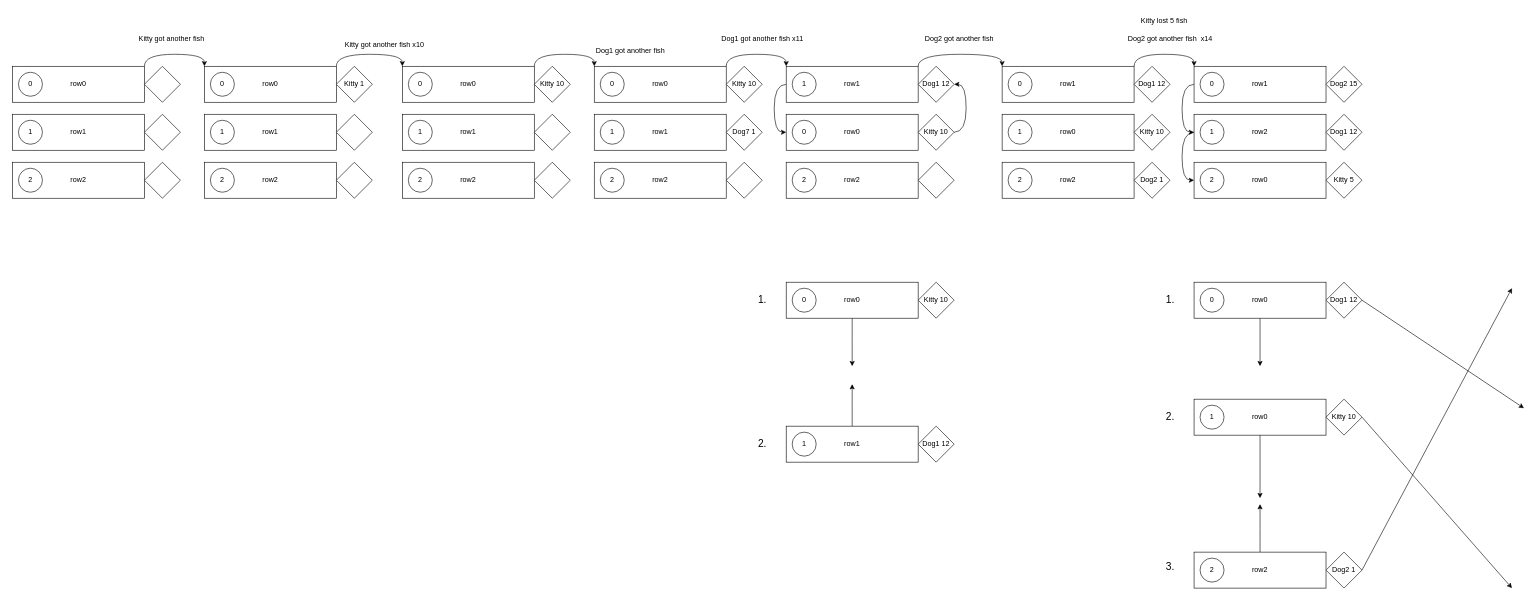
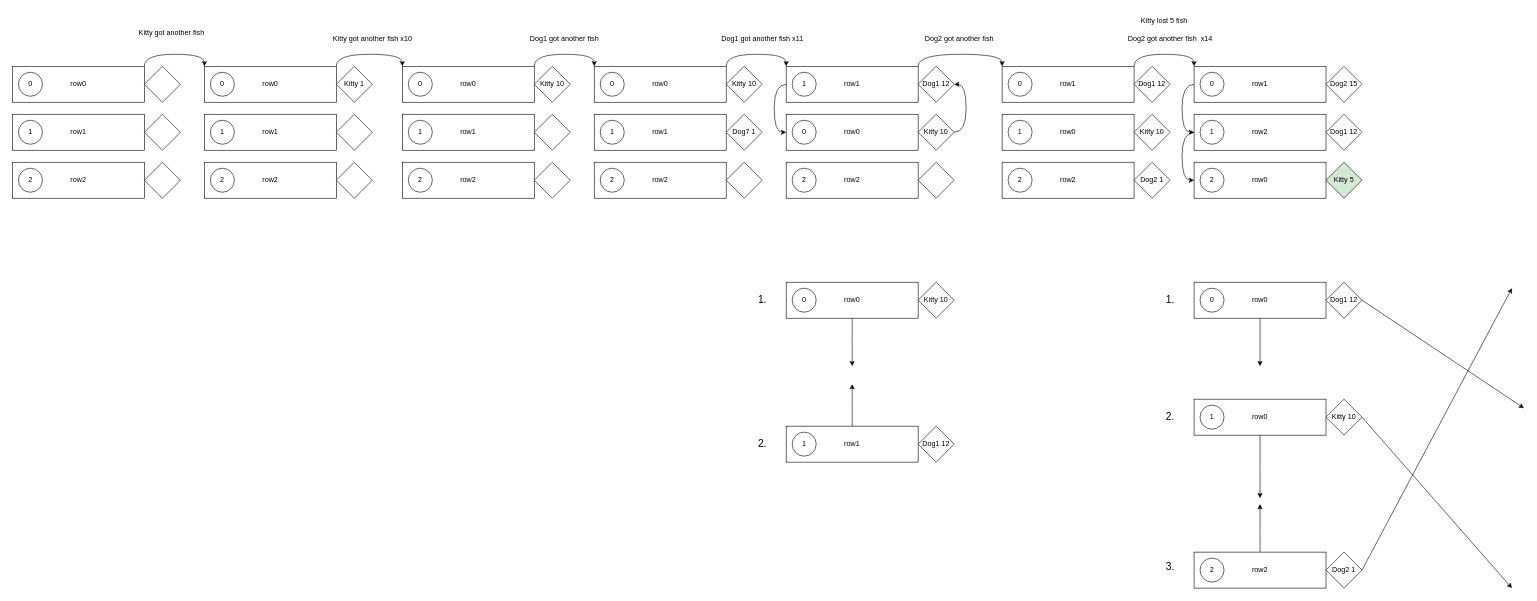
  <mxCell id="0" />
  <mxCell id="1" parent="0" />
  <mxCell id="2" style="edgeStyle=orthogonalEdgeStyle;orthogonalLoop=1;jettySize=auto;html=1;exitX=1;exitY=0;exitDx=0;exitDy=0;entryX=0;entryY=0;entryDx=0;entryDy=0;curved=1;" parent="1" source="3" target="13" edge="1"><mxGeometry relative="1" as="geometry" /></mxCell>
  <mxCell id="3" value="row0" style="rounded=0;whiteSpace=wrap;html=1;" parent="1" vertex="1"><mxGeometry x="20" y="110" width="220" height="60" as="geometry" /></mxCell>
  <mxCell id="4" value="row1" style="rounded=0;whiteSpace=wrap;html=1;" parent="1" vertex="1"><mxGeometry x="20" y="190" width="220" height="60" as="geometry" /></mxCell>
  <mxCell id="5" value="row2" style="rounded=0;whiteSpace=wrap;html=1;" parent="1" vertex="1"><mxGeometry x="20" y="270" width="220" height="60" as="geometry" /></mxCell>
  <mxCell id="6" value="0" style="ellipse;whiteSpace=wrap;html=1;aspect=fixed;" parent="1" vertex="1"><mxGeometry x="30" y="120" width="40" height="40" as="geometry" /></mxCell>
  <mxCell id="7" value="1" style="ellipse;whiteSpace=wrap;html=1;aspect=fixed;" parent="1" vertex="1"><mxGeometry x="30" y="200" width="40" height="40" as="geometry" /></mxCell>
  <mxCell id="8" value="2" style="ellipse;whiteSpace=wrap;html=1;aspect=fixed;" parent="1" vertex="1"><mxGeometry x="30" y="280" width="40" height="40" as="geometry" /></mxCell>
  <mxCell id="9" value="" style="rhombus;whiteSpace=wrap;html=1;" parent="1" vertex="1"><mxGeometry x="240" y="110" width="60" height="60" as="geometry" /></mxCell>
  <mxCell id="10" value="" style="rhombus;whiteSpace=wrap;html=1;" parent="1" vertex="1"><mxGeometry x="240" y="190" width="60" height="60" as="geometry" /></mxCell>
  <mxCell id="11" value="" style="rhombus;whiteSpace=wrap;html=1;" parent="1" vertex="1"><mxGeometry x="240" y="270" width="60" height="60" as="geometry" /></mxCell>
  <mxCell id="12" style="edgeStyle=orthogonalEdgeStyle;orthogonalLoop=1;jettySize=auto;html=1;exitX=1;exitY=0;exitDx=0;exitDy=0;entryX=0;entryY=0;entryDx=0;entryDy=0;curved=1;" parent="1" source="13" target="24" edge="1"><mxGeometry relative="1" as="geometry" /></mxCell>
  <mxCell id="13" value="row0" style="rounded=0;whiteSpace=wrap;html=1;" parent="1" vertex="1"><mxGeometry x="340" y="110" width="220" height="60" as="geometry" /></mxCell>
  <mxCell id="14" value="row1" style="rounded=0;whiteSpace=wrap;html=1;" parent="1" vertex="1"><mxGeometry x="340" y="190" width="220" height="60" as="geometry" /></mxCell>
  <mxCell id="15" value="row2" style="rounded=0;whiteSpace=wrap;html=1;" parent="1" vertex="1"><mxGeometry x="340" y="270" width="220" height="60" as="geometry" /></mxCell>
  <mxCell id="16" value="0" style="ellipse;whiteSpace=wrap;html=1;aspect=fixed;" parent="1" vertex="1"><mxGeometry x="350" y="120" width="40" height="40" as="geometry" /></mxCell>
  <mxCell id="17" value="1" style="ellipse;whiteSpace=wrap;html=1;aspect=fixed;" parent="1" vertex="1"><mxGeometry x="350" y="200" width="40" height="40" as="geometry" /></mxCell>
  <mxCell id="18" value="2" style="ellipse;whiteSpace=wrap;html=1;aspect=fixed;" parent="1" vertex="1"><mxGeometry x="350" y="280" width="40" height="40" as="geometry" /></mxCell>
  <mxCell id="19" value="Kitty 1" style="rhombus;whiteSpace=wrap;html=1;" parent="1" vertex="1"><mxGeometry x="560" y="110" width="60" height="60" as="geometry" /></mxCell>
  <mxCell id="20" value="" style="rhombus;whiteSpace=wrap;html=1;" parent="1" vertex="1"><mxGeometry x="560" y="190" width="60" height="60" as="geometry" /></mxCell>
  <mxCell id="21" value="" style="rhombus;whiteSpace=wrap;html=1;" parent="1" vertex="1"><mxGeometry x="560" y="270" width="60" height="60" as="geometry" /></mxCell>
- <mxCell id="22" value="Kitty got another fish" style="text;html=1;align=center;verticalAlign=middle;resizable=0;points=[];autosize=1;strokeColor=none;fillColor=none;" parent="1" vertex="1"><mxGeometry x="220" y="50" width="130" height="30" as="geometry" /></mxCell>
+ <mxCell id="22" value="Kitty got another fish" style="text;html=1;align=center;verticalAlign=middle;resizable=0;points=[];autosize=1;strokeColor=none;fillColor=none;" parent="1" vertex="1"><mxGeometry x="220" y="40" width="130" height="30" as="geometry" /></mxCell>
  <mxCell id="23" style="edgeStyle=orthogonalEdgeStyle;orthogonalLoop=1;jettySize=auto;html=1;exitX=1;exitY=0;exitDx=0;exitDy=0;entryX=0;entryY=0;entryDx=0;entryDy=0;curved=1;" parent="1" source="24" target="35" edge="1"><mxGeometry relative="1" as="geometry" /></mxCell>
  <mxCell id="24" value="row0" style="rounded=0;whiteSpace=wrap;html=1;" parent="1" vertex="1"><mxGeometry x="670" y="110" width="220" height="60" as="geometry" /></mxCell>
  <mxCell id="25" value="row1" style="rounded=0;whiteSpace=wrap;html=1;" parent="1" vertex="1"><mxGeometry x="670" y="190" width="220" height="60" as="geometry" /></mxCell>
  <mxCell id="26" value="row2" style="rounded=0;whiteSpace=wrap;html=1;" parent="1" vertex="1"><mxGeometry x="670" y="270" width="220" height="60" as="geometry" /></mxCell>
  <mxCell id="27" value="0" style="ellipse;whiteSpace=wrap;html=1;aspect=fixed;" parent="1" vertex="1"><mxGeometry x="680" y="120" width="40" height="40" as="geometry" /></mxCell>
  <mxCell id="28" value="1" style="ellipse;whiteSpace=wrap;html=1;aspect=fixed;" parent="1" vertex="1"><mxGeometry x="680" y="200" width="40" height="40" as="geometry" /></mxCell>
  <mxCell id="29" value="2" style="ellipse;whiteSpace=wrap;html=1;aspect=fixed;" parent="1" vertex="1"><mxGeometry x="680" y="280" width="40" height="40" as="geometry" /></mxCell>
  <mxCell id="30" value="Kitty 10" style="rhombus;whiteSpace=wrap;html=1;" parent="1" vertex="1"><mxGeometry x="890" y="110" width="60" height="60" as="geometry" /></mxCell>
  <mxCell id="31" value="" style="rhombus;whiteSpace=wrap;html=1;" parent="1" vertex="1"><mxGeometry x="890" y="190" width="60" height="60" as="geometry" /></mxCell>
  <mxCell id="32" value="" style="rhombus;whiteSpace=wrap;html=1;" parent="1" vertex="1"><mxGeometry x="890" y="270" width="60" height="60" as="geometry" /></mxCell>
- <mxCell id="33" value="Kitty got another fish x10" style="text;html=1;align=center;verticalAlign=middle;resizable=0;points=[];autosize=1;strokeColor=none;fillColor=none;" parent="1" vertex="1"><mxGeometry x="560" y="60" width="160" height="30" as="geometry" /></mxCell>
+ <mxCell id="33" value="Kitty got another fish x10" style="text;html=1;align=center;verticalAlign=middle;resizable=0;points=[];autosize=1;strokeColor=none;fillColor=none;" parent="1" vertex="1"><mxGeometry x="540" y="50" width="160" height="30" as="geometry" /></mxCell>
  <mxCell id="34" style="edgeStyle=orthogonalEdgeStyle;orthogonalLoop=1;jettySize=auto;html=1;exitX=1;exitY=0;exitDx=0;exitDy=0;entryX=0;entryY=0;entryDx=0;entryDy=0;curved=1;" parent="1" source="35" target="48" edge="1"><mxGeometry relative="1" as="geometry" /></mxCell>
  <mxCell id="35" value="row0" style="rounded=0;whiteSpace=wrap;html=1;" parent="1" vertex="1"><mxGeometry x="990" y="110" width="220" height="60" as="geometry" /></mxCell>
  <mxCell id="36" value="row1" style="rounded=0;whiteSpace=wrap;html=1;" parent="1" vertex="1"><mxGeometry x="990" y="190" width="220" height="60" as="geometry" /></mxCell>
  <mxCell id="37" value="row2" style="rounded=0;whiteSpace=wrap;html=1;" parent="1" vertex="1"><mxGeometry x="990" y="270" width="220" height="60" as="geometry" /></mxCell>
  <mxCell id="38" value="0" style="ellipse;whiteSpace=wrap;html=1;aspect=fixed;" parent="1" vertex="1"><mxGeometry x="1000" y="120" width="40" height="40" as="geometry" /></mxCell>
  <mxCell id="39" value="1" style="ellipse;whiteSpace=wrap;html=1;aspect=fixed;" parent="1" vertex="1"><mxGeometry x="1000" y="200" width="40" height="40" as="geometry" /></mxCell>
  <mxCell id="40" value="2" style="ellipse;whiteSpace=wrap;html=1;aspect=fixed;" parent="1" vertex="1"><mxGeometry x="1000" y="280" width="40" height="40" as="geometry" /></mxCell>
  <mxCell id="41" value="Kitty 10" style="rhombus;whiteSpace=wrap;html=1;" parent="1" vertex="1"><mxGeometry x="1210" y="110" width="60" height="60" as="geometry" /></mxCell>
  <mxCell id="42" value="Dog7 1" style="rhombus;whiteSpace=wrap;html=1;" parent="1" vertex="1"><mxGeometry x="1210" y="190" width="60" height="60" as="geometry" /></mxCell>
  <mxCell id="43" value="" style="rhombus;whiteSpace=wrap;html=1;" parent="1" vertex="1"><mxGeometry x="1210" y="270" width="60" height="60" as="geometry" /></mxCell>
- <mxCell id="44" value="Dog1 got another fish" style="text;html=1;align=center;verticalAlign=middle;resizable=0;points=[];autosize=1;strokeColor=none;fillColor=none;" parent="1" vertex="1"><mxGeometry x="980" y="70" width="140" height="30" as="geometry" /></mxCell>
+ <mxCell id="44" value="Dog1 got another fish" style="text;html=1;align=center;verticalAlign=middle;resizable=0;points=[];autosize=1;strokeColor=none;fillColor=none;" parent="1" vertex="1"><mxGeometry x="870" y="50" width="140" height="30" as="geometry" /></mxCell>
  <mxCell id="45" value="row0" style="rounded=0;whiteSpace=wrap;html=1;" parent="1" vertex="1"><mxGeometry x="1310" y="190" width="220" height="60" as="geometry" /></mxCell>
  <mxCell id="46" style="edgeStyle=orthogonalEdgeStyle;orthogonalLoop=1;jettySize=auto;html=1;exitX=0;exitY=0.5;exitDx=0;exitDy=0;entryX=0;entryY=0.5;entryDx=0;entryDy=0;curved=1;" parent="1" source="48" target="45" edge="1"><mxGeometry relative="1" as="geometry" /></mxCell>
  <mxCell id="47" style="edgeStyle=orthogonalEdgeStyle;orthogonalLoop=1;jettySize=auto;html=1;exitX=1;exitY=0;exitDx=0;exitDy=0;entryX=0;entryY=0;entryDx=0;entryDy=0;curved=1;" edge="1" parent="1" source="48" target="70"><mxGeometry relative="1" as="geometry" /></mxCell>
  <mxCell id="48" value="row1" style="rounded=0;whiteSpace=wrap;html=1;" parent="1" vertex="1"><mxGeometry x="1310" y="110" width="220" height="60" as="geometry" /></mxCell>
  <mxCell id="49" value="row2" style="rounded=0;whiteSpace=wrap;html=1;" parent="1" vertex="1"><mxGeometry x="1310" y="270" width="220" height="60" as="geometry" /></mxCell>
  <mxCell id="50" value="0" style="ellipse;whiteSpace=wrap;html=1;aspect=fixed;" parent="1" vertex="1"><mxGeometry x="1320" y="200" width="40" height="40" as="geometry" /></mxCell>
  <mxCell id="51" value="1" style="ellipse;whiteSpace=wrap;html=1;aspect=fixed;" parent="1" vertex="1"><mxGeometry x="1320" y="120" width="40" height="40" as="geometry" /></mxCell>
  <mxCell id="52" value="2" style="ellipse;whiteSpace=wrap;html=1;aspect=fixed;" parent="1" vertex="1"><mxGeometry x="1320" y="280" width="40" height="40" as="geometry" /></mxCell>
  <mxCell id="53" style="edgeStyle=orthogonalEdgeStyle;orthogonalLoop=1;jettySize=auto;html=1;exitX=1;exitY=0.5;exitDx=0;exitDy=0;entryX=1;entryY=0.5;entryDx=0;entryDy=0;curved=1;" parent="1" source="54" target="55" edge="1"><mxGeometry relative="1" as="geometry" /></mxCell>
  <mxCell id="54" value="Kitty 10" style="rhombus;whiteSpace=wrap;html=1;" parent="1" vertex="1"><mxGeometry x="1530" y="190" width="60" height="60" as="geometry" /></mxCell>
  <mxCell id="55" value="Dog1 12" style="rhombus;whiteSpace=wrap;html=1;" parent="1" vertex="1"><mxGeometry x="1530" y="110" width="60" height="60" as="geometry" /></mxCell>
  <mxCell id="56" value="" style="rhombus;whiteSpace=wrap;html=1;" parent="1" vertex="1"><mxGeometry x="1530" y="270" width="60" height="60" as="geometry" /></mxCell>
  <mxCell id="57" value="Dog1 got another fish x11" style="text;html=1;align=center;verticalAlign=middle;resizable=0;points=[];autosize=1;strokeColor=none;fillColor=none;" parent="1" vertex="1"><mxGeometry x="1190" y="50" width="160" height="30" as="geometry" /></mxCell>
  <mxCell id="58" style="edgeStyle=orthogonalEdgeStyle;rounded=0;orthogonalLoop=1;jettySize=auto;html=1;exitX=0.5;exitY=1;exitDx=0;exitDy=0;" edge="1" parent="1" source="59"><mxGeometry relative="1" as="geometry"><mxPoint x="1420" y="610" as="targetPoint" /></mxGeometry></mxCell>
  <mxCell id="59" value="row0" style="rounded=0;whiteSpace=wrap;html=1;" vertex="1" parent="1"><mxGeometry x="1310" y="470" width="220" height="60" as="geometry" /></mxCell>
  <mxCell id="60" value="0" style="ellipse;whiteSpace=wrap;html=1;aspect=fixed;" vertex="1" parent="1"><mxGeometry x="1320" y="480" width="40" height="40" as="geometry" /></mxCell>
  <mxCell id="61" value="Kitty 10" style="rhombus;whiteSpace=wrap;html=1;" vertex="1" parent="1"><mxGeometry x="1530" y="470" width="60" height="60" as="geometry" /></mxCell>
  <mxCell id="62" style="edgeStyle=orthogonalEdgeStyle;rounded=0;orthogonalLoop=1;jettySize=auto;html=1;exitX=0.5;exitY=0;exitDx=0;exitDy=0;" edge="1" parent="1" source="63"><mxGeometry relative="1" as="geometry"><mxPoint x="1420" y="640" as="targetPoint" /></mxGeometry></mxCell>
  <mxCell id="63" value="row1" style="rounded=0;whiteSpace=wrap;html=1;" vertex="1" parent="1"><mxGeometry x="1310" y="710" width="220" height="60" as="geometry" /></mxCell>
  <mxCell id="64" value="1" style="ellipse;whiteSpace=wrap;html=1;aspect=fixed;" vertex="1" parent="1"><mxGeometry x="1320" y="720" width="40" height="40" as="geometry" /></mxCell>
  <mxCell id="65" value="Dog1 12" style="rhombus;whiteSpace=wrap;html=1;" vertex="1" parent="1"><mxGeometry x="1530" y="710" width="60" height="60" as="geometry" /></mxCell>
  <mxCell id="66" value="&lt;font style=&quot;font-size: 17px;&quot;&gt;1.&lt;/font&gt;" style="text;html=1;align=center;verticalAlign=middle;resizable=0;points=[];autosize=1;strokeColor=none;fillColor=none;" vertex="1" parent="1"><mxGeometry x="1250" y="485" width="40" height="30" as="geometry" /></mxCell>
  <mxCell id="67" value="&lt;font style=&quot;font-size: 17px;&quot;&gt;2.&lt;/font&gt;" style="text;html=1;align=center;verticalAlign=middle;resizable=0;points=[];autosize=1;strokeColor=none;fillColor=none;" vertex="1" parent="1"><mxGeometry x="1250" y="725" width="40" height="30" as="geometry" /></mxCell>
  <mxCell id="68" value="row0" style="rounded=0;whiteSpace=wrap;html=1;" vertex="1" parent="1"><mxGeometry x="1670" y="190" width="220" height="60" as="geometry" /></mxCell>
  <mxCell id="69" style="edgeStyle=orthogonalEdgeStyle;orthogonalLoop=1;jettySize=auto;html=1;exitX=1;exitY=0;exitDx=0;exitDy=0;entryX=0;entryY=0;entryDx=0;entryDy=0;curved=1;" edge="1" parent="1" source="70" target="81"><mxGeometry relative="1" as="geometry" /></mxCell>
  <mxCell id="70" value="row1" style="rounded=0;whiteSpace=wrap;html=1;" vertex="1" parent="1"><mxGeometry x="1670" y="110" width="220" height="60" as="geometry" /></mxCell>
  <mxCell id="71" value="row2" style="rounded=0;whiteSpace=wrap;html=1;" vertex="1" parent="1"><mxGeometry x="1670" y="270" width="220" height="60" as="geometry" /></mxCell>
  <mxCell id="72" value="1" style="ellipse;whiteSpace=wrap;html=1;aspect=fixed;" vertex="1" parent="1"><mxGeometry x="1680" y="200" width="40" height="40" as="geometry" /></mxCell>
  <mxCell id="73" value="0" style="ellipse;whiteSpace=wrap;html=1;aspect=fixed;" vertex="1" parent="1"><mxGeometry x="1680" y="120" width="40" height="40" as="geometry" /></mxCell>
  <mxCell id="74" value="2" style="ellipse;whiteSpace=wrap;html=1;aspect=fixed;" vertex="1" parent="1"><mxGeometry x="1680" y="280" width="40" height="40" as="geometry" /></mxCell>
  <mxCell id="75" value="Kitty 10" style="rhombus;whiteSpace=wrap;html=1;" vertex="1" parent="1"><mxGeometry x="1890" y="190" width="60" height="60" as="geometry" /></mxCell>
  <mxCell id="76" value="Dog1 12" style="rhombus;whiteSpace=wrap;html=1;" vertex="1" parent="1"><mxGeometry x="1890" y="110" width="60" height="60" as="geometry" /></mxCell>
  <mxCell id="77" value="Dog2 1" style="rhombus;whiteSpace=wrap;html=1;" vertex="1" parent="1"><mxGeometry x="1890" y="270" width="60" height="60" as="geometry" /></mxCell>
  <mxCell id="78" value="Dog2 got another fish&amp;nbsp;" style="text;html=1;align=center;verticalAlign=middle;resizable=0;points=[];autosize=1;strokeColor=none;fillColor=none;" vertex="1" parent="1"><mxGeometry x="1530" y="50" width="140" height="30" as="geometry" /></mxCell>
  <mxCell id="79" value="row0" style="rounded=0;whiteSpace=wrap;html=1;" vertex="1" parent="1"><mxGeometry x="1990" y="270" width="220" height="60" as="geometry" /></mxCell>
  <mxCell id="80" style="edgeStyle=orthogonalEdgeStyle;orthogonalLoop=1;jettySize=auto;html=1;exitX=0;exitY=0.5;exitDx=0;exitDy=0;entryX=0;entryY=0.5;entryDx=0;entryDy=0;curved=1;" edge="1" parent="1" source="81" target="83"><mxGeometry relative="1" as="geometry" /></mxCell>
  <mxCell id="81" value="row1" style="rounded=0;whiteSpace=wrap;html=1;" vertex="1" parent="1"><mxGeometry x="1990" y="110" width="220" height="60" as="geometry" /></mxCell>
  <mxCell id="82" style="edgeStyle=orthogonalEdgeStyle;orthogonalLoop=1;jettySize=auto;html=1;exitX=0;exitY=0.5;exitDx=0;exitDy=0;entryX=0;entryY=0.5;entryDx=0;entryDy=0;curved=1;" edge="1" parent="1" source="83" target="79"><mxGeometry relative="1" as="geometry" /></mxCell>
  <mxCell id="83" value="row2" style="rounded=0;whiteSpace=wrap;html=1;" vertex="1" parent="1"><mxGeometry x="1990" y="190" width="220" height="60" as="geometry" /></mxCell>
  <mxCell id="84" value="2" style="ellipse;whiteSpace=wrap;html=1;aspect=fixed;" vertex="1" parent="1"><mxGeometry x="2000" y="280" width="40" height="40" as="geometry" /></mxCell>
  <mxCell id="85" value="0" style="ellipse;whiteSpace=wrap;html=1;aspect=fixed;" vertex="1" parent="1"><mxGeometry x="2000" y="120" width="40" height="40" as="geometry" /></mxCell>
  <mxCell id="86" value="1" style="ellipse;whiteSpace=wrap;html=1;aspect=fixed;" vertex="1" parent="1"><mxGeometry x="2000" y="200" width="40" height="40" as="geometry" /></mxCell>
- <mxCell id="87" value="Kitty 5" style="rhombus;whiteSpace=wrap;html=1;" vertex="1" parent="1"><mxGeometry x="2210" y="270" width="60" height="60" as="geometry" /></mxCell>
+ <mxCell id="87" value="Kitty 5" style="rhombus;whiteSpace=wrap;html=1;fillColor=#d5e8d4;" vertex="1" parent="1"><mxGeometry x="2210" y="270" width="60" height="60" as="geometry" /></mxCell>
  <mxCell id="88" value="Dog2 15" style="rhombus;whiteSpace=wrap;html=1;" vertex="1" parent="1"><mxGeometry x="2210" y="110" width="60" height="60" as="geometry" /></mxCell>
  <mxCell id="89" value="Dog1 12" style="rhombus;whiteSpace=wrap;html=1;" vertex="1" parent="1"><mxGeometry x="2210" y="190" width="60" height="60" as="geometry" /></mxCell>
  <mxCell id="90" value="Dog2 got another fish&amp;nbsp; x14" style="text;html=1;align=center;verticalAlign=middle;resizable=0;points=[];autosize=1;strokeColor=none;fillColor=none;" vertex="1" parent="1"><mxGeometry x="1870" y="50" width="160" height="30" as="geometry" /></mxCell>
  <mxCell id="91" value="Kitty lost 5 fish" style="text;html=1;align=center;verticalAlign=middle;resizable=0;points=[];autosize=1;strokeColor=none;fillColor=none;" vertex="1" parent="1"><mxGeometry x="1890" y="20" width="100" height="30" as="geometry" /></mxCell>
  <mxCell id="92" style="edgeStyle=orthogonalEdgeStyle;rounded=0;orthogonalLoop=1;jettySize=auto;html=1;exitX=0.5;exitY=1;exitDx=0;exitDy=0;" edge="1" parent="1" source="93"><mxGeometry relative="1" as="geometry"><mxPoint x="2100" y="610" as="targetPoint" /></mxGeometry></mxCell>
  <mxCell id="93" value="row0" style="rounded=0;whiteSpace=wrap;html=1;" vertex="1" parent="1"><mxGeometry x="1990" y="470" width="220" height="60" as="geometry" /></mxCell>
  <mxCell id="94" value="0" style="ellipse;whiteSpace=wrap;html=1;aspect=fixed;" vertex="1" parent="1"><mxGeometry x="2000" y="480" width="40" height="40" as="geometry" /></mxCell>
  <mxCell id="95" style="rounded=0;orthogonalLoop=1;jettySize=auto;html=1;exitX=1;exitY=0.5;exitDx=0;exitDy=0;strokeColor=default;" edge="1" parent="1" source="96"><mxGeometry relative="1" as="geometry"><mxPoint x="2540" y="680" as="targetPoint" /></mxGeometry></mxCell>
  <mxCell id="96" value="Dog1 12" style="rhombus;whiteSpace=wrap;html=1;" vertex="1" parent="1"><mxGeometry x="2210" y="470" width="60" height="60" as="geometry" /></mxCell>
  <mxCell id="97" value="&lt;font style=&quot;font-size: 17px;&quot;&gt;1.&lt;/font&gt;" style="text;html=1;align=center;verticalAlign=middle;resizable=0;points=[];autosize=1;strokeColor=none;fillColor=none;" vertex="1" parent="1"><mxGeometry x="1930" y="485" width="40" height="30" as="geometry" /></mxCell>
  <mxCell id="98" style="edgeStyle=orthogonalEdgeStyle;orthogonalLoop=1;jettySize=auto;html=1;exitX=0.5;exitY=1;exitDx=0;exitDy=0;curved=1;" edge="1" parent="1" source="99"><mxGeometry relative="1" as="geometry"><mxPoint x="2100" y="830" as="targetPoint" /></mxGeometry></mxCell>
  <mxCell id="99" value="row0" style="rounded=0;whiteSpace=wrap;html=1;" vertex="1" parent="1"><mxGeometry x="1990" y="665" width="220" height="60" as="geometry" /></mxCell>
  <mxCell id="100" value="1" style="ellipse;whiteSpace=wrap;html=1;aspect=fixed;" vertex="1" parent="1"><mxGeometry x="2000" y="675" width="40" height="40" as="geometry" /></mxCell>
  <mxCell id="101" style="rounded=0;orthogonalLoop=1;jettySize=auto;html=1;exitX=1;exitY=0.5;exitDx=0;exitDy=0;" edge="1" parent="1" source="102"><mxGeometry relative="1" as="geometry"><mxPoint x="2520" y="980" as="targetPoint" /></mxGeometry></mxCell>
  <mxCell id="102" value="Kitty 10" style="rhombus;whiteSpace=wrap;html=1;" vertex="1" parent="1"><mxGeometry x="2210" y="665" width="60" height="60" as="geometry" /></mxCell>
  <mxCell id="103" value="&lt;font style=&quot;font-size: 17px;&quot;&gt;2.&lt;/font&gt;" style="text;html=1;align=center;verticalAlign=middle;resizable=0;points=[];autosize=1;strokeColor=none;fillColor=none;" vertex="1" parent="1"><mxGeometry x="1930" y="680" width="40" height="30" as="geometry" /></mxCell>
  <mxCell id="104" style="edgeStyle=orthogonalEdgeStyle;rounded=0;orthogonalLoop=1;jettySize=auto;html=1;exitX=0.5;exitY=0;exitDx=0;exitDy=0;" edge="1" parent="1" source="105"><mxGeometry relative="1" as="geometry"><mxPoint x="2100" y="840" as="targetPoint" /></mxGeometry></mxCell>
  <mxCell id="105" value="row2" style="rounded=0;whiteSpace=wrap;html=1;" vertex="1" parent="1"><mxGeometry x="1990" y="920" width="220" height="60" as="geometry" /></mxCell>
  <mxCell id="106" value="2" style="ellipse;whiteSpace=wrap;html=1;aspect=fixed;" vertex="1" parent="1"><mxGeometry x="2000" y="930" width="40" height="40" as="geometry" /></mxCell>
  <mxCell id="107" style="rounded=0;orthogonalLoop=1;jettySize=auto;html=1;exitX=1;exitY=0.5;exitDx=0;exitDy=0;" edge="1" parent="1" source="108"><mxGeometry relative="1" as="geometry"><mxPoint x="2520" y="480" as="targetPoint" /></mxGeometry></mxCell>
  <mxCell id="108" value="Dog2 1" style="rhombus;whiteSpace=wrap;html=1;" vertex="1" parent="1"><mxGeometry x="2210" y="920" width="60" height="60" as="geometry" /></mxCell>
  <mxCell id="109" value="&lt;font style=&quot;font-size: 17px;&quot;&gt;3.&lt;/font&gt;" style="text;html=1;align=center;verticalAlign=middle;resizable=0;points=[];autosize=1;strokeColor=none;fillColor=none;" vertex="1" parent="1"><mxGeometry x="1930" y="930" width="40" height="30" as="geometry" /></mxCell>
